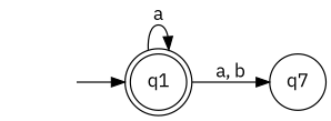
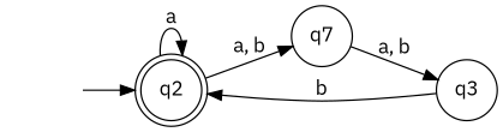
  digraph {
    fontname="IBM Plex Sans"
    rankdir=LR
    node [fontname="IBM Plex Sans" shape=circle]
    edge [fontname="IBM Plex Sans"]
    "" [shape=none]
-   q1 [shape=doublecircle]
+   q1 [shape=doublecircle label=q2]
    n3 [label=q7]
+   q3
    "" -> q1
    q1 -> q1 [label=a]
    q1 -> n3 [label="a, b"]
+   n3 -> q3 [label="a, b"]
+   q3 -> q1 [label=b]
  }
